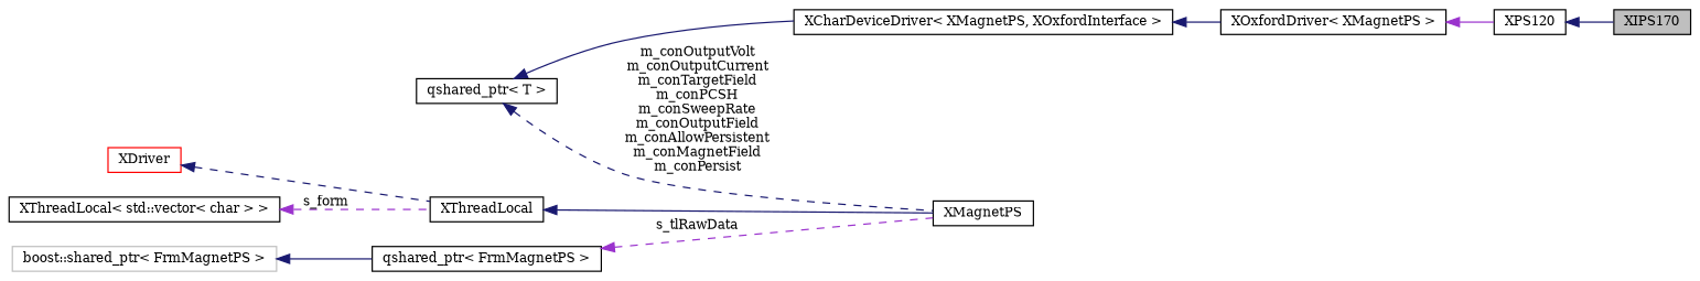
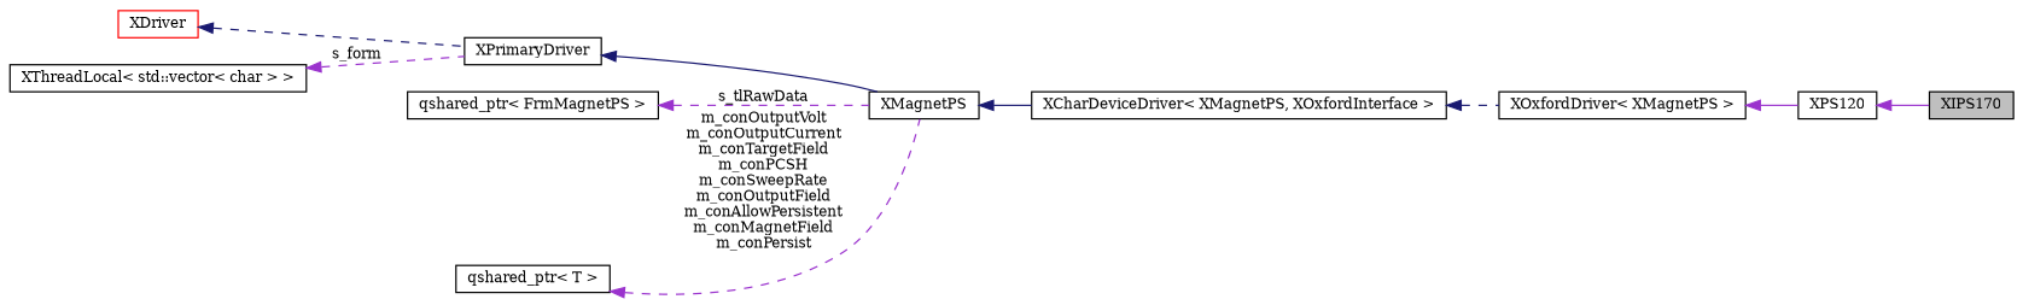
  digraph {
    fontname="DejaVu Serif"
    rankdir=LR
    node [color=black fillcolor=white fontname="DejaVu Serif" fontsize=10 shape=record style=filled]
    edge [color=midnightblue dir=back fontname="DejaVu Serif" fontsize=10 labelfontname="FreeSans.ttf" labelfontsize=10 style=solid]
    n1 [fillcolor=grey75 fontcolor=black height=0.2 label=XIPS170 width=0.4]
    n2 [height=0.2 label=XPS120 width=0.4]
    n3 [height=0.2 label="XOxfordDriver\< XMagnetPS \>" width=0.4]
    n4 [height=0.2 label="XCharDeviceDriver\< XMagnetPS, XOxfordInterface \>" width=0.4]
    n5 [height=0.2 label=XMagnetPS width=0.4]
-   n6 [height=0.2 label=XThreadLocal width=0.4]
+   n6 [height=0.2 label=XPrimaryDriver width=0.4]
    n7 [color=red height=0.2 label=XDriver width=0.4]
    n8 [height=0.2 label="XThreadLocal\< std::vector\< char \> \>" width=0.4]
    n9 [height=0.2 label="qshared_ptr\< FrmMagnetPS \>" width=0.4]
-   n10 [color=grey75 height=0.2 label="boost::shared_ptr\< FrmMagnetPS \>" width=0.4]
    n11 [height=0.2 label="qshared_ptr\< T \>" width=0.4]
-   n2 -> n1
+   n2 -> n1 [color=darkorchid3]
    n3 -> n2 [color=darkorchid3]
-   n4 -> n3
-   n11 -> n4
+   n4 -> n3 [style=dashed]
+   n5 -> n4
    n6 -> n5
    n7 -> n6 [style=dashed]
    n8 -> n6 [color=darkorchid3 label=s_form style=dashed]
    n9 -> n5 [color=darkorchid3 label=s_tlRawData style=dashed]
-   n10 -> n9
-   n11 -> n5 [label="m_conOutputVolt\nm_conOutputCurrent\nm_conTargetField\nm_conPCSH\nm_conSweepRate\nm_conOutputField\nm_conAllowPersistent\nm_conMagnetField\nm_conPersist" style=dashed]
+   n11 -> n5 [color=darkorchid3 label="m_conOutputVolt\nm_conOutputCurrent\nm_conTargetField\nm_conPCSH\nm_conSweepRate\nm_conOutputField\nm_conAllowPersistent\nm_conMagnetField\nm_conPersist" style=dashed]
  }
